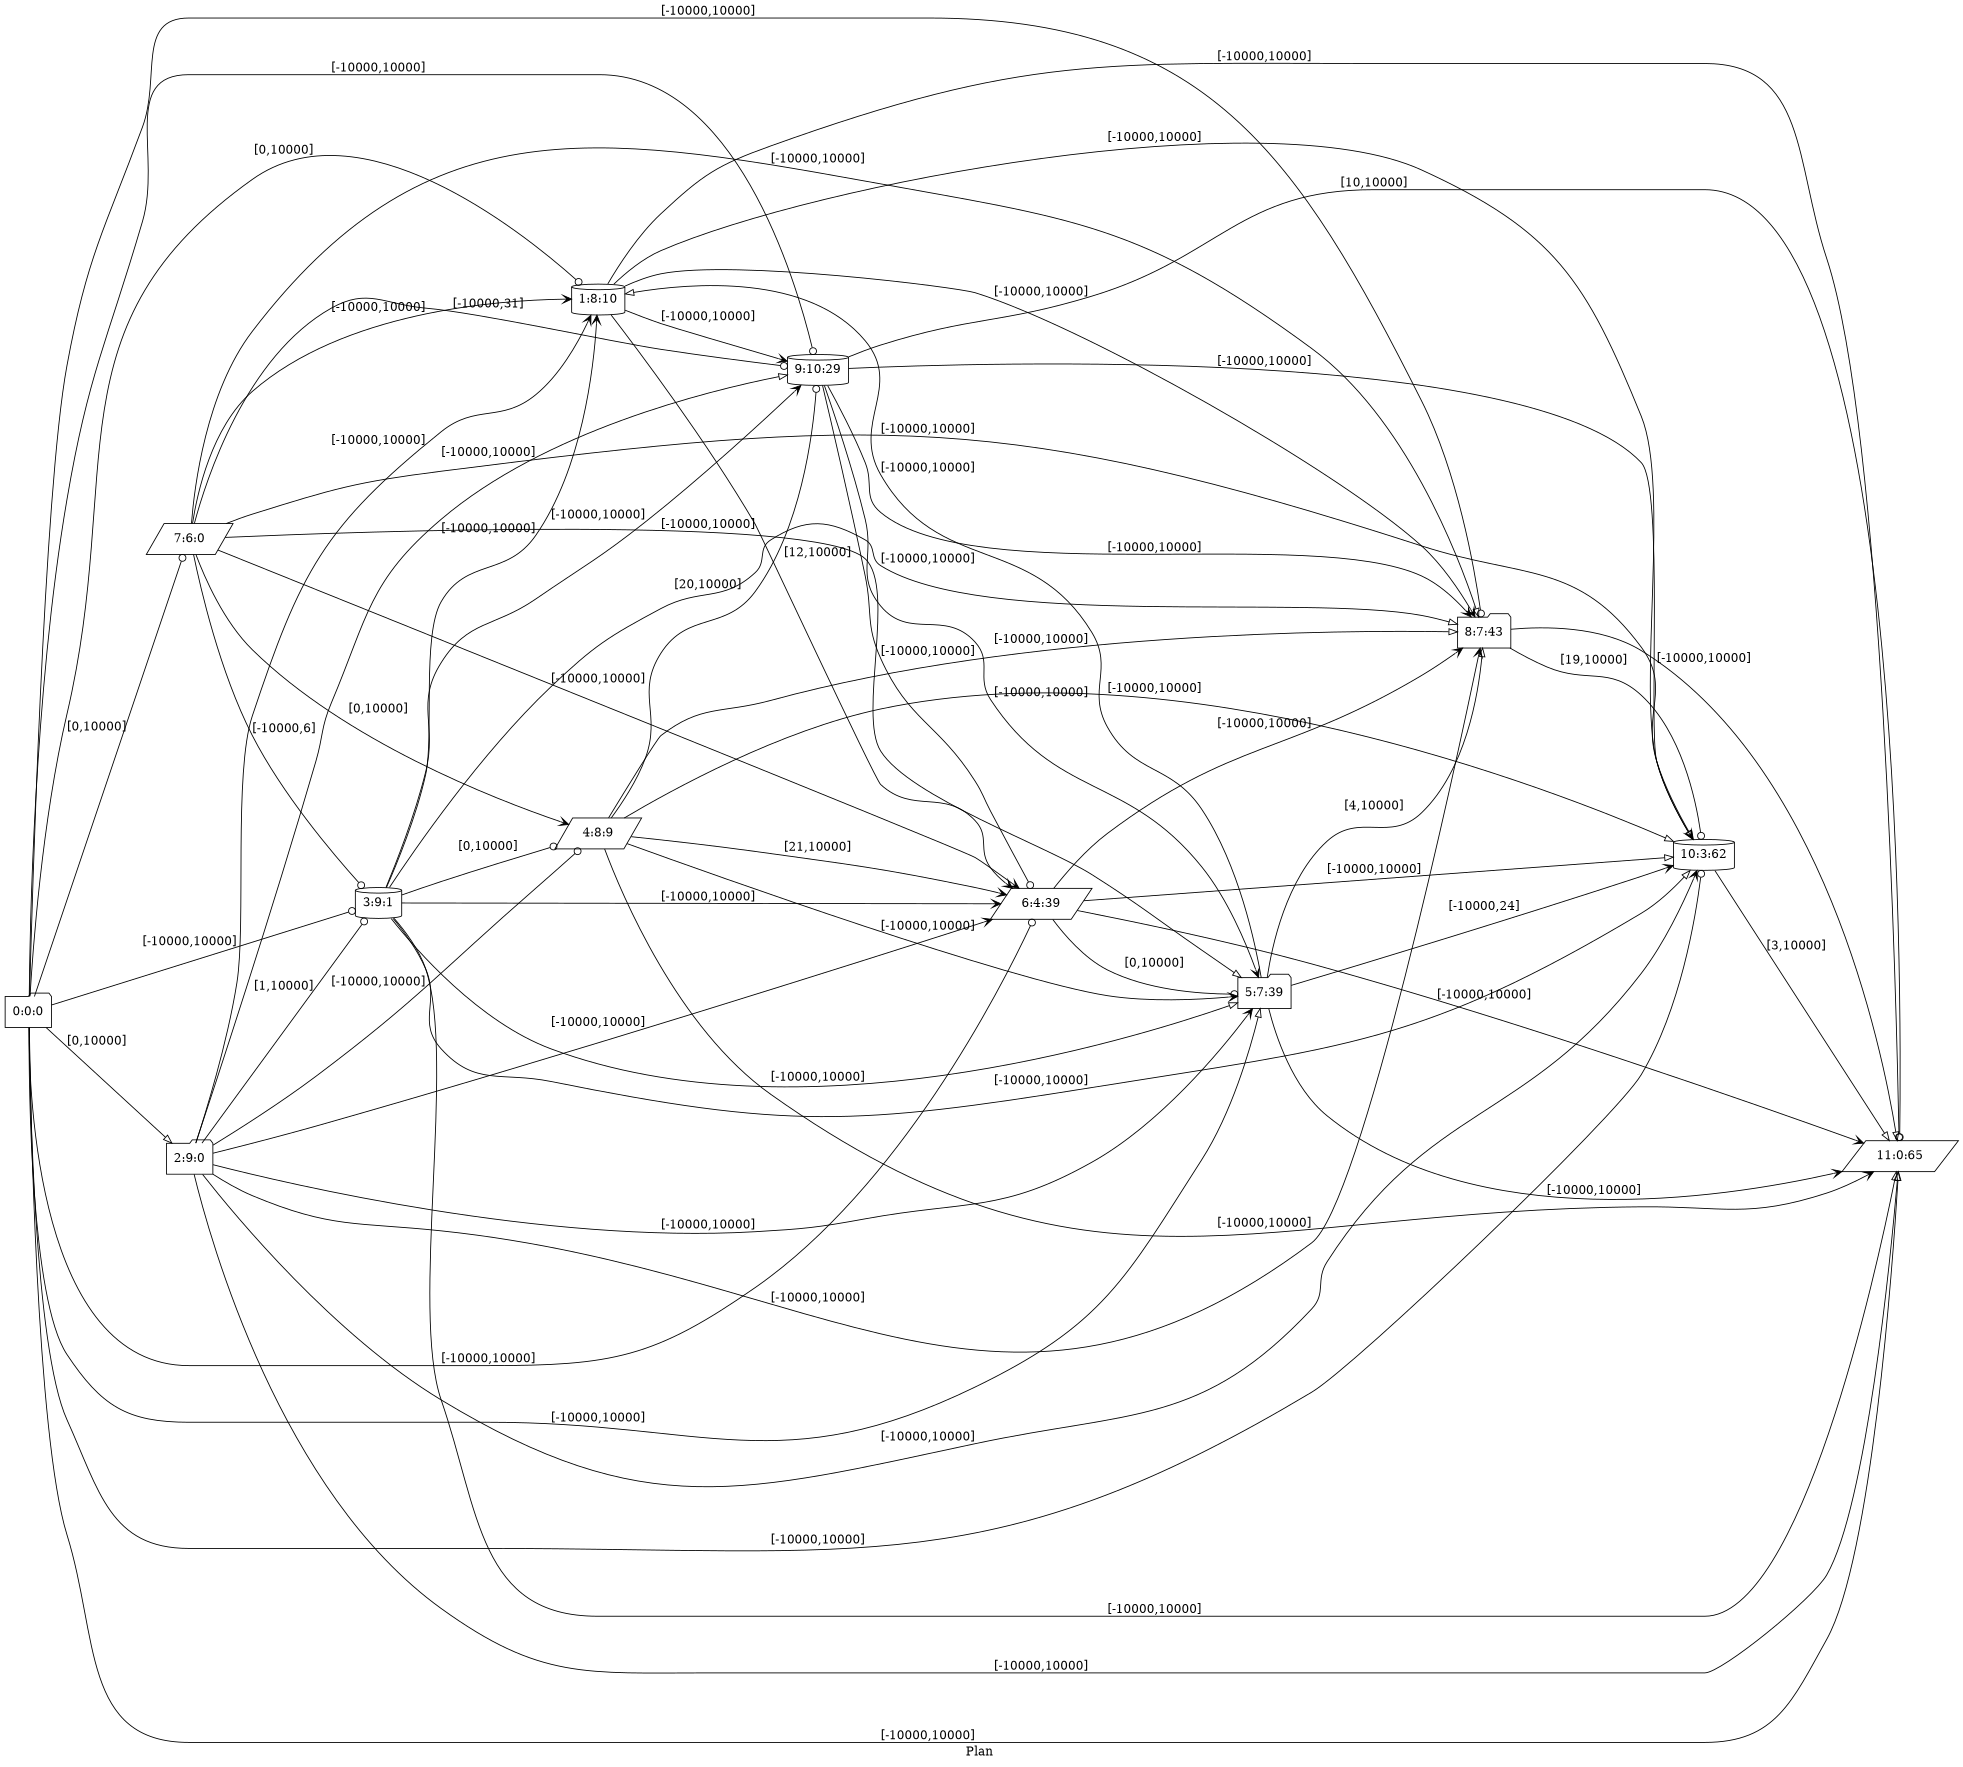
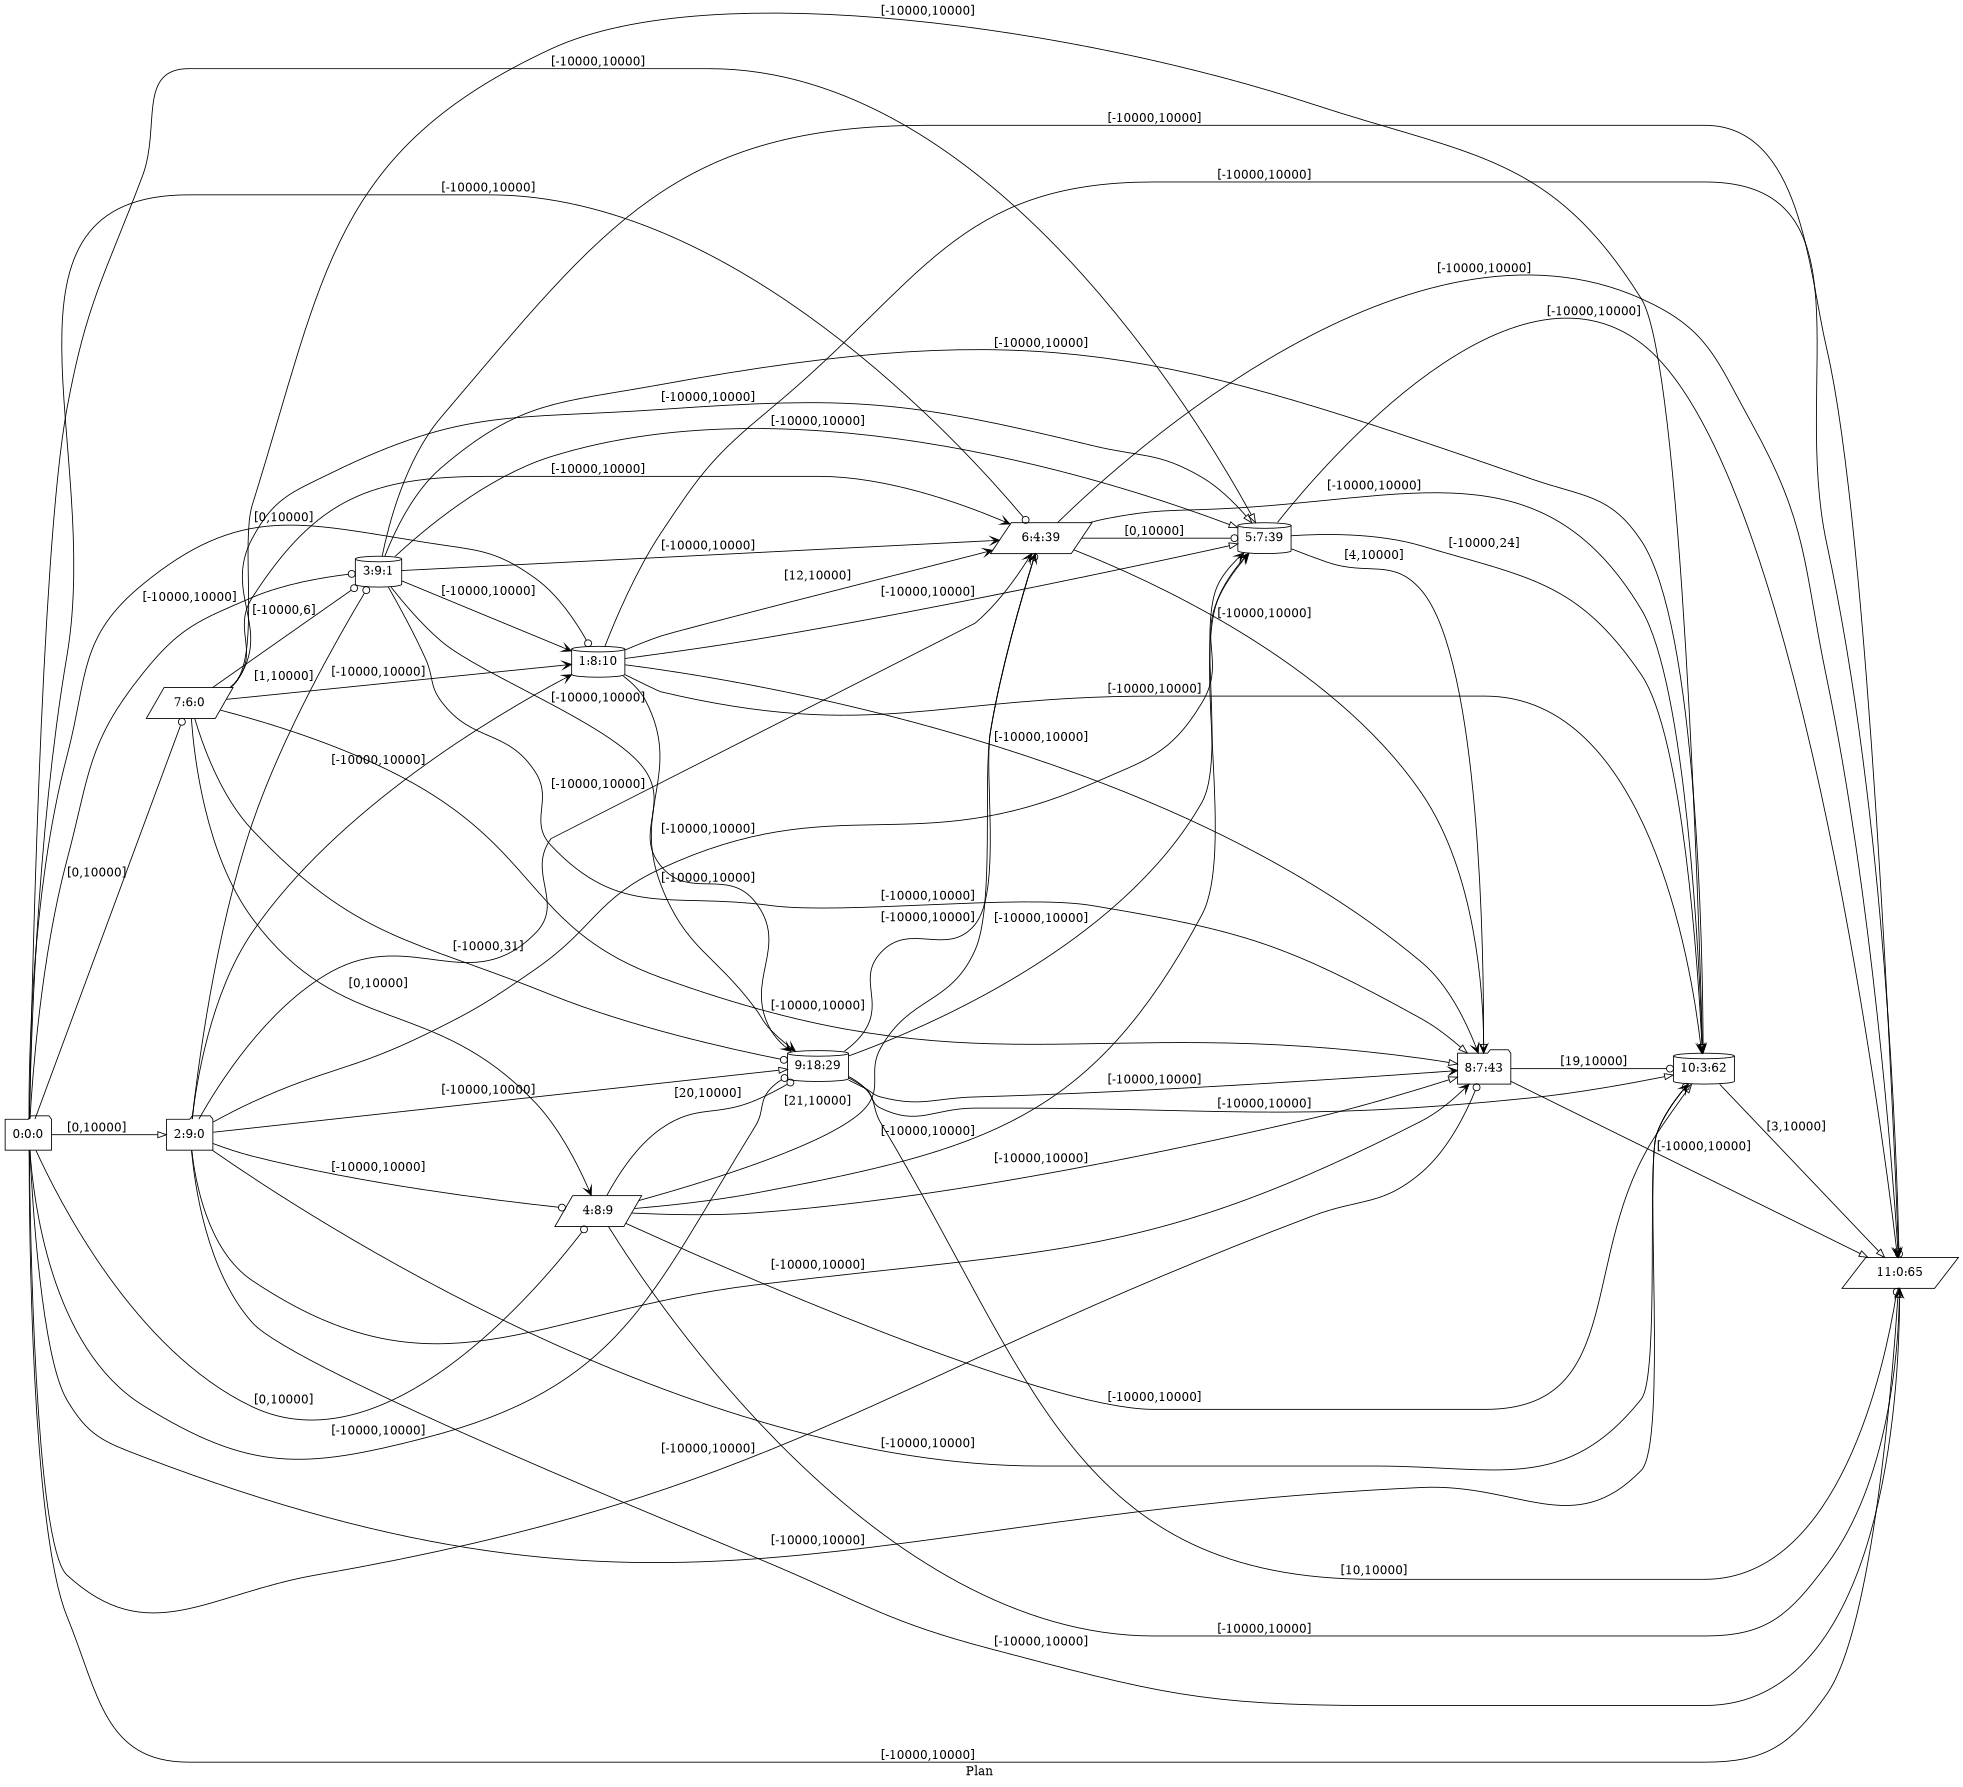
  digraph {
    fldt=0.539902
    label="Plan "
    nodesep=.45
    rankdir=LR
    node [shape=cylinder]
    edge [arrowhead=vee]
    "0:0:0" [shape=folder]
    "1:8:10"
    "2:9:0" [shape=folder]
    "3:9:1"
    "4:8:9" [shape=parallelogram]
-   "5:7:39" [shape=folder]
+   "5:7:39"
    "6:4:39" [shape=parallelogram]
    "7:6:0" [shape=parallelogram]
    "8:7:43" [shape=folder]
-   "9:10:29"
+   "9:10:29" [label="9:18:29"]
    "10:3:62"
    "11:0:65" [shape=parallelogram]
    "0:0:0" -> "1:8:10" [arrowhead=odot label="[0,10000]"]
    "0:0:0" -> "2:9:0" [arrowhead=onormal label="[0,10000]"]
    "0:0:0" -> "3:9:1" [arrowhead=odot label="[-10000,10000]"]
-   "3:9:1" -> "4:8:9" [arrowhead=odot label="[0,10000]"]
+   "0:0:0" -> "4:8:9" [arrowhead=odot label="[0,10000]"]
    "0:0:0" -> "5:7:39" [arrowhead=onormal label="[-10000,10000]"]
    "0:0:0" -> "6:4:39" [arrowhead=odot label="[-10000,10000]"]
    "0:0:0" -> "7:6:0" [arrowhead=odot label="[0,10000]"]
    "0:0:0" -> "8:7:43" [arrowhead=odot label="[-10000,10000]"]
    "0:0:0" -> "9:10:29" [arrowhead=odot label="[-10000,10000]"]
    "0:0:0" -> "10:3:62" [arrowhead=odot label="[-10000,10000]"]
    "0:0:0" -> "11:0:65" [arrowhead=onormal label="[-10000,10000]"]
-   "5:7:39" -> "1:8:10" [arrowhead=onormal label="[-10000,10000]"]
+   "1:8:10" -> "5:7:39" [arrowhead=onormal label="[-10000,10000]"]
    "1:8:10" -> "6:4:39" [label="[12,10000]"]
    "1:8:10" -> "8:7:43" [label="[-10000,10000]"]
    "1:8:10" -> "9:10:29" [label="[-10000,10000]"]
    "1:8:10" -> "10:3:62" [label="[-10000,10000]"]
    "1:8:10" -> "11:0:65" [arrowhead=odot label="[-10000,10000]"]
    "2:9:0" -> "1:8:10" [label="[-10000,10000]"]
    "2:9:0" -> "3:9:1" [arrowhead=odot label="[1,10000]"]
    "2:9:0" -> "4:8:9" [arrowhead=odot label="[-10000,10000]"]
    "2:9:0" -> "5:7:39" [label="[-10000,10000]"]
    "2:9:0" -> "6:4:39" [label="[-10000,10000]"]
    "2:9:0" -> "8:7:43" [label="[-10000,10000]"]
    "2:9:0" -> "9:10:29" [arrowhead=onormal label="[-10000,10000]"]
    "2:9:0" -> "10:3:62" [label="[-10000,10000]"]
    "2:9:0" -> "11:0:65" [arrowhead=onormal label="[-10000,10000]"]
    "3:9:1" -> "1:8:10" [label="[-10000,10000]"]
    "3:9:1" -> "5:7:39" [arrowhead=onormal label="[-10000,10000]"]
    "3:9:1" -> "6:4:39" [label="[-10000,10000]"]
    "3:9:1" -> "8:7:43" [arrowhead=onormal label="[-10000,10000]"]
    "3:9:1" -> "9:10:29" [label="[-10000,10000]"]
    "3:9:1" -> "10:3:62" [arrowhead=onormal label="[-10000,10000]"]
    "3:9:1" -> "11:0:65" [arrowhead=onormal label="[-10000,10000]"]
    "4:8:9" -> "5:7:39" [label="[-10000,10000]"]
    "4:8:9" -> "6:4:39" [label="[21,10000]"]
    "4:8:9" -> "8:7:43" [arrowhead=onormal label="[-10000,10000]"]
    "4:8:9" -> "9:10:29" [arrowhead=odot label="[20,10000]"]
    "4:8:9" -> "10:3:62" [arrowhead=onormal label="[-10000,10000]"]
    "4:8:9" -> "11:0:65" [label="[-10000,10000]"]
    "5:7:39" -> "8:7:43" [arrowhead=onormal label="[4,10000]"]
    "5:7:39" -> "10:3:62" [label="[-10000,24]"]
    "5:7:39" -> "11:0:65" [label="[-10000,10000]"]
    "6:4:39" -> "5:7:39" [arrowhead=odot label="[0,10000]"]
    "6:4:39" -> "8:7:43" [label="[-10000,10000]"]
    "6:4:39" -> "10:3:62" [arrowhead=onormal label="[-10000,10000]"]
    "6:4:39" -> "11:0:65" [label="[-10000,10000]"]
    "7:6:0" -> "1:8:10" [label="[-10000,10000]"]
    "7:6:0" -> "3:9:1" [arrowhead=odot label="[-10000,6]"]
    "7:6:0" -> "4:8:9" [label="[0,10000]"]
    "7:6:0" -> "5:7:39" [arrowhead=onormal label="[-10000,10000]"]
    "7:6:0" -> "6:4:39" [label="[-10000,10000]"]
    "7:6:0" -> "8:7:43" [arrowhead=onormal label="[-10000,10000]"]
    "7:6:0" -> "9:10:29" [arrowhead=odot label="[-10000,31]"]
    "7:6:0" -> "10:3:62" [arrowhead=onormal label="[-10000,10000]"]
    "8:7:43" -> "10:3:62" [arrowhead=odot label="[19,10000]"]
    "8:7:43" -> "11:0:65" [arrowhead=onormal label="[-10000,10000]"]
    "9:10:29" -> "5:7:39" [label="[-10000,10000]"]
    "9:10:29" -> "6:4:39" [arrowhead=odot label="[-10000,10000]"]
    "9:10:29" -> "8:7:43" [label="[-10000,10000]"]
    "9:10:29" -> "10:3:62" [arrowhead=onormal label="[-10000,10000]"]
    "9:10:29" -> "11:0:65" [arrowhead=odot label="[10,10000]"]
    "10:3:62" -> "11:0:65" [arrowhead=onormal label="[3,10000]"]
  }
